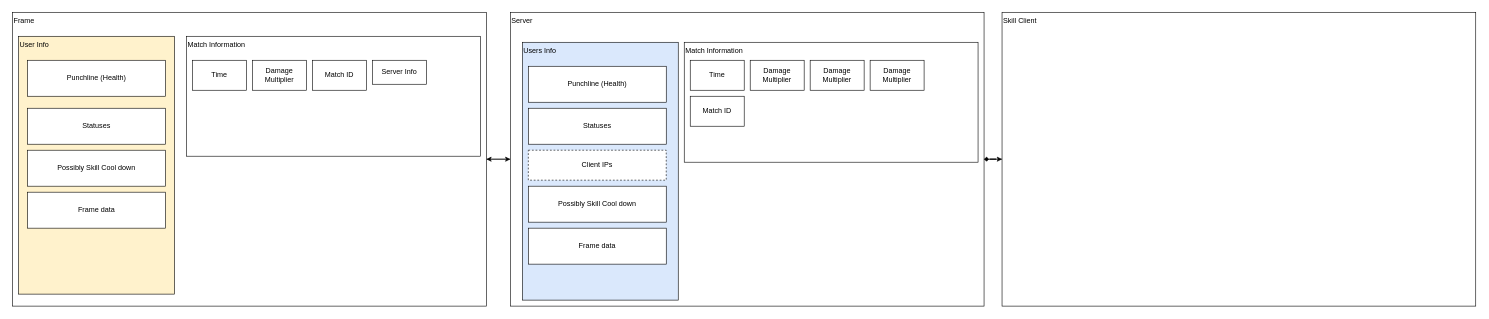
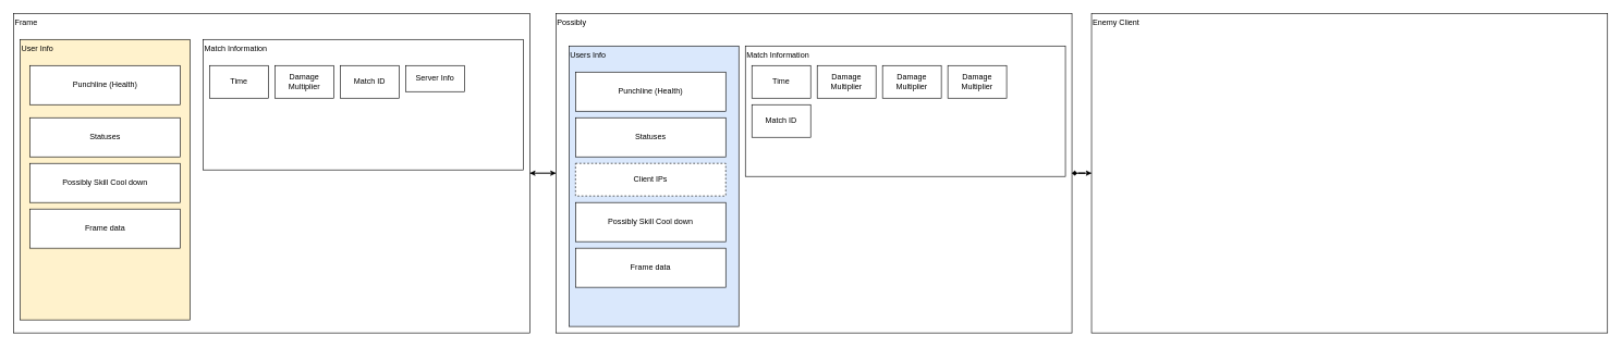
  <mxCell id="0" />
  <mxCell id="1" parent="0" />
  <mxCell id="2" style="edgeStyle=orthogonalEdgeStyle;rounded=0;orthogonalLoop=1;jettySize=auto;html=1;entryX=0;entryY=0.5;entryDx=0;entryDy=0;" edge="1" parent="1" source="3" target="6"><mxGeometry relative="1" as="geometry" /></mxCell>
  <mxCell id="3" value="&lt;div&gt;Frame&lt;br&gt;&lt;/div&gt;" style="rounded=0;whiteSpace=wrap;html=1;align=left;verticalAlign=top;" vertex="1" parent="1"><mxGeometry x="20" y="20" width="790" height="490" as="geometry" /></mxCell>
  <mxCell id="4" style="edgeStyle=orthogonalEdgeStyle;rounded=0;orthogonalLoop=1;jettySize=auto;html=1;entryX=1;entryY=0.5;entryDx=0;entryDy=0;" edge="1" parent="1" source="6" target="3"><mxGeometry relative="1" as="geometry" /></mxCell>
  <mxCell id="5" style="edgeStyle=orthogonalEdgeStyle;rounded=0;orthogonalLoop=1;jettySize=auto;html=1;" edge="1" parent="1" source="6"><mxGeometry relative="1" as="geometry"><mxPoint x="1670" y="265" as="targetPoint" /></mxGeometry></mxCell>
- <mxCell id="6" value="Server" style="rounded=0;whiteSpace=wrap;html=1;align=left;verticalAlign=top;" vertex="1" parent="1"><mxGeometry x="850" y="20" width="790" height="490" as="geometry" /></mxCell>
+ <mxCell id="6" value="Possibly" style="rounded=0;whiteSpace=wrap;html=1;align=left;verticalAlign=top;" vertex="1" parent="1"><mxGeometry x="850" y="20" width="790" height="490" as="geometry" /></mxCell>
  <mxCell id="7" value="&lt;div align=&quot;left&quot;&gt;Users Info&lt;/div&gt;" style="rounded=0;whiteSpace=wrap;html=1;align=left;verticalAlign=top;fillColor=#dae8fc;" vertex="1" parent="1"><mxGeometry x="870" y="70" width="260" height="430" as="geometry" /></mxCell>
  <mxCell id="8" value="Punchline (Health)" style="rounded=0;whiteSpace=wrap;html=1;" vertex="1" parent="1"><mxGeometry x="880" y="110" width="230" height="60" as="geometry" /></mxCell>
  <mxCell id="9" value="Statuses" style="rounded=0;whiteSpace=wrap;html=1;" vertex="1" parent="1"><mxGeometry x="880" y="180" width="230" height="60" as="geometry" /></mxCell>
  <mxCell id="10" value="&lt;div&gt;Match Information&lt;br&gt;&lt;/div&gt;" style="rounded=0;whiteSpace=wrap;html=1;align=left;verticalAlign=top;" vertex="1" parent="1"><mxGeometry x="1140" y="70" width="490" height="200" as="geometry" /></mxCell>
  <mxCell id="11" value="Time" style="rounded=0;whiteSpace=wrap;html=1;" vertex="1" parent="1"><mxGeometry x="1150" y="100" width="90" height="50" as="geometry" /></mxCell>
  <mxCell id="12" value="Damage Multiplier" style="rounded=0;whiteSpace=wrap;html=1;" vertex="1" parent="1"><mxGeometry x="1250" y="100" width="90" height="50" as="geometry" /></mxCell>
  <mxCell id="13" value="Damage Multiplier" style="rounded=0;whiteSpace=wrap;html=1;" vertex="1" parent="1"><mxGeometry x="1350" y="100" width="90" height="50" as="geometry" /></mxCell>
  <mxCell id="14" value="Damage Multiplier" style="rounded=0;whiteSpace=wrap;html=1;" vertex="1" parent="1"><mxGeometry x="1450" y="100" width="90" height="50" as="geometry" /></mxCell>
  <mxCell id="15" value="Client IPs" style="rounded=0;whiteSpace=wrap;html=1;dashed=1;" vertex="1" parent="1"><mxGeometry x="880" y="250" width="230" height="50" as="geometry" /></mxCell>
  <mxCell id="16" value="Match ID" style="rounded=0;whiteSpace=wrap;html=1;" vertex="1" parent="1"><mxGeometry x="1150" y="160" width="90" height="50" as="geometry" /></mxCell>
  <mxCell id="17" value="Possibly Skill Cool down " style="rounded=0;whiteSpace=wrap;html=1;" vertex="1" parent="1"><mxGeometry x="880" y="310" width="230" height="60" as="geometry" /></mxCell>
  <mxCell id="18" value="Frame data" style="rounded=0;whiteSpace=wrap;html=1;" vertex="1" parent="1"><mxGeometry x="880" y="380" width="230" height="60" as="geometry" /></mxCell>
  <mxCell id="19" value="&lt;div align=&quot;left&quot;&gt;User Info&lt;/div&gt;" style="rounded=0;whiteSpace=wrap;html=1;align=left;verticalAlign=top;fillColor=#fff2cc;" vertex="1" parent="1"><mxGeometry x="30" y="60" width="260" height="430" as="geometry" /></mxCell>
  <mxCell id="20" value="Punchline (Health)" style="rounded=0;whiteSpace=wrap;html=1;" vertex="1" parent="1"><mxGeometry x="45" y="100" width="230" height="60" as="geometry" /></mxCell>
  <mxCell id="21" value="Statuses" style="rounded=0;whiteSpace=wrap;html=1;" vertex="1" parent="1"><mxGeometry x="45" y="180" width="230" height="60" as="geometry" /></mxCell>
  <mxCell id="22" value="Possibly Skill Cool down " style="rounded=0;whiteSpace=wrap;html=1;" vertex="1" parent="1"><mxGeometry x="45" y="250" width="230" height="60" as="geometry" /></mxCell>
  <mxCell id="23" value="Frame data" style="rounded=0;whiteSpace=wrap;html=1;" vertex="1" parent="1"><mxGeometry x="45" y="320" width="230" height="60" as="geometry" /></mxCell>
  <mxCell id="24" value="&lt;div&gt;Match Information&lt;br&gt;&lt;/div&gt;" style="rounded=0;whiteSpace=wrap;html=1;align=left;verticalAlign=top;" vertex="1" parent="1"><mxGeometry x="310" y="60" width="490" height="200" as="geometry" /></mxCell>
  <mxCell id="25" value="Time" style="rounded=0;whiteSpace=wrap;html=1;" vertex="1" parent="1"><mxGeometry x="320" y="100" width="90" height="50" as="geometry" /></mxCell>
  <mxCell id="26" value="Damage Multiplier" style="rounded=0;whiteSpace=wrap;html=1;" vertex="1" parent="1"><mxGeometry y="100" width="90" height="50" as="geometry" x="420" /></mxCell>
  <mxCell id="27" value="Match ID" style="rounded=0;whiteSpace=wrap;html=1;" vertex="1" parent="1"><mxGeometry x="520" y="100" width="90" height="50" as="geometry" /></mxCell>
  <mxCell id="28" value="Server Info" style="rounded=0;whiteSpace=wrap;html=1;" vertex="1" parent="1"><mxGeometry x="620" y="100" width="90" height="40" as="geometry" /></mxCell>
  <mxCell id="29" style="edgeStyle=orthogonalEdgeStyle;rounded=0;orthogonalLoop=1;jettySize=auto;html=1;entryX=1;entryY=0.5;entryDx=0;entryDy=0;endArrow=diamond;" edge="1" parent="1" source="30" target="6"><mxGeometry relative="1" as="geometry" /></mxCell>
- <mxCell id="30" value="Skill Client" style="rounded=0;whiteSpace=wrap;html=1;align=left;verticalAlign=top;" vertex="1" parent="1"><mxGeometry x="1670" y="20" width="790" height="490" as="geometry" /></mxCell>
+ <mxCell id="30" value="Enemy Client" style="rounded=0;whiteSpace=wrap;html=1;align=left;verticalAlign=top;" vertex="1" parent="1"><mxGeometry x="1670" y="20" width="790" height="490" as="geometry" /></mxCell>
